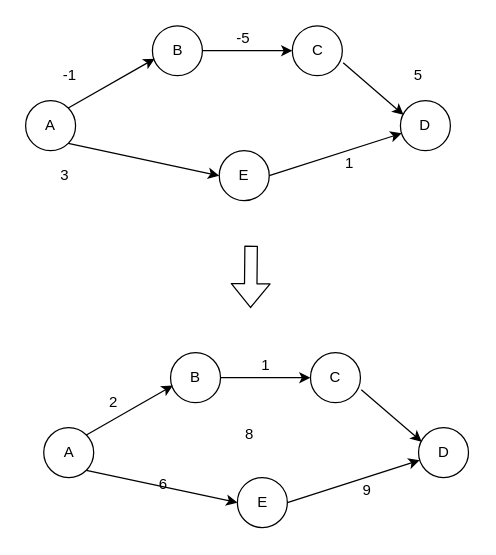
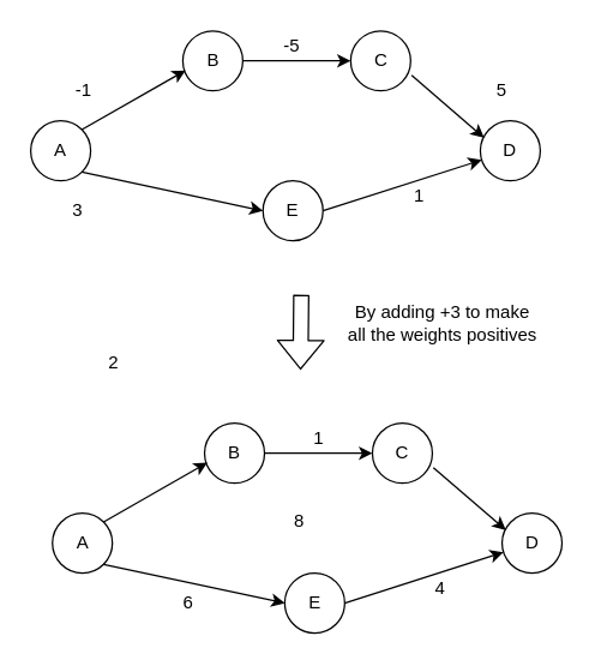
  <mxCell id="0" />
  <mxCell id="1" parent="0" />
  <mxCell id="2" value="A" style="ellipse;whiteSpace=wrap;html=1;aspect=fixed;" vertex="1" parent="1"><mxGeometry x="20" y="80" width="40" height="40" as="geometry" /></mxCell>
  <mxCell id="3" value="E" style="ellipse;whiteSpace=wrap;html=1;aspect=fixed;" vertex="1" parent="1"><mxGeometry x="175" y="120" width="40" height="40" as="geometry" /></mxCell>
  <mxCell id="4" value="B" style="ellipse;whiteSpace=wrap;html=1;aspect=fixed;" vertex="1" parent="1"><mxGeometry x="121.5" y="20" width="40" height="40" as="geometry" /></mxCell>
  <mxCell id="5" value="C" style="ellipse;whiteSpace=wrap;html=1;aspect=fixed;" vertex="1" parent="1"><mxGeometry x="233.5" y="20" width="40" height="40" as="geometry" /></mxCell>
  <mxCell id="6" value="D" style="ellipse;whiteSpace=wrap;html=1;aspect=fixed;" vertex="1" parent="1"><mxGeometry x="320" y="80" width="40" height="40" as="geometry" /></mxCell>
  <mxCell id="7" value="" style="endArrow=classic;html=1;exitX=1;exitY=0;exitDx=0;exitDy=0;entryX=0.046;entryY=0.658;entryDx=0;entryDy=0;entryPerimeter=0;" edge="1" parent="1" source="2" target="4"><mxGeometry width="50" height="50" relative="1" as="geometry"><mxPoint x="20" y="230" as="sourcePoint" /><mxPoint x="70" y="180" as="targetPoint" /></mxGeometry></mxCell>
  <mxCell id="8" value="" style="endArrow=classic;html=1;exitX=1;exitY=0.5;exitDx=0;exitDy=0;entryX=0;entryY=0.5;entryDx=0;entryDy=0;" edge="1" parent="1" source="4" target="5"><mxGeometry width="50" height="50" relative="1" as="geometry"><mxPoint x="180" y="70" as="sourcePoint" /><mxPoint x="230" y="20" as="targetPoint" /></mxGeometry></mxCell>
  <mxCell id="9" value="" style="endArrow=classic;html=1;exitX=1.017;exitY=0.742;exitDx=0;exitDy=0;exitPerimeter=0;entryX=0.063;entryY=0.283;entryDx=0;entryDy=0;entryPerimeter=0;" edge="1" parent="1" source="5" target="6"><mxGeometry width="50" height="50" relative="1" as="geometry"><mxPoint x="270" y="140" as="sourcePoint" /><mxPoint x="320" y="90" as="targetPoint" /></mxGeometry></mxCell>
  <mxCell id="10" value="" style="endArrow=classic;html=1;exitX=1;exitY=1;exitDx=0;exitDy=0;entryX=0;entryY=0.5;entryDx=0;entryDy=0;" edge="1" parent="1" source="2" target="3"><mxGeometry width="50" height="50" relative="1" as="geometry"><mxPoint x="80" y="160" as="sourcePoint" /><mxPoint x="130" y="110" as="targetPoint" /></mxGeometry></mxCell>
  <mxCell id="11" value="" style="endArrow=classic;html=1;exitX=1;exitY=0.5;exitDx=0;exitDy=0;" edge="1" parent="1" source="3" target="6"><mxGeometry width="50" height="50" relative="1" as="geometry"><mxPoint x="230" y="180" as="sourcePoint" /><mxPoint x="280" y="130" as="targetPoint" /></mxGeometry></mxCell>
  <mxCell id="12" value="" style="shape=flexArrow;endArrow=classic;html=1;" edge="1" parent="1"><mxGeometry width="50" height="50" relative="1" as="geometry"><mxPoint x="200.5" y="196" as="sourcePoint" /><mxPoint x="200" y="246" as="targetPoint" /></mxGeometry></mxCell>
+ <mxCell id="13" value="By adding +3 to make all the weights positives" style="text;html=1;strokeColor=none;fillColor=none;align=center;verticalAlign=middle;whiteSpace=wrap;rounded=0;" vertex="1" parent="1"><mxGeometry x="230" y="200" width="130" height="30" as="geometry" /></mxCell>
  <mxCell id="14" value="-1" style="text;html=1;strokeColor=none;fillColor=none;align=center;verticalAlign=middle;whiteSpace=wrap;rounded=0;" vertex="1" parent="1"><mxGeometry x="30" y="50" width="51" height="20" as="geometry" /></mxCell>
  <mxCell id="15" value="5" style="text;html=1;strokeColor=none;fillColor=none;align=center;verticalAlign=middle;whiteSpace=wrap;rounded=0;" vertex="1" parent="1"><mxGeometry x="309" y="50" width="51" height="20" as="geometry" /></mxCell>
  <mxCell id="16" value="1" style="text;html=1;strokeColor=none;fillColor=none;align=center;verticalAlign=middle;whiteSpace=wrap;rounded=0;" vertex="1" parent="1"><mxGeometry x="253.5" y="120" width="51" height="20" as="geometry" /></mxCell>
  <mxCell id="17" value="3" style="text;html=1;strokeColor=none;fillColor=none;align=center;verticalAlign=middle;whiteSpace=wrap;rounded=0;" vertex="1" parent="1"><mxGeometry x="25.5" y="130" width="51" height="20" as="geometry" /></mxCell>
  <mxCell id="18" value="-5" style="text;html=1;strokeColor=none;fillColor=none;align=center;verticalAlign=middle;whiteSpace=wrap;rounded=0;" vertex="1" parent="1"><mxGeometry x="169" y="20" width="51" height="20" as="geometry" /></mxCell>
  <mxCell id="19" value="A" style="ellipse;whiteSpace=wrap;html=1;aspect=fixed;" vertex="1" parent="1"><mxGeometry x="34.5" y="341.667" width="40" height="40" as="geometry" /></mxCell>
  <mxCell id="20" value="E" style="ellipse;whiteSpace=wrap;html=1;aspect=fixed;" vertex="1" parent="1"><mxGeometry x="189.5" y="381.667" width="40" height="40" as="geometry" /></mxCell>
  <mxCell id="21" value="B" style="ellipse;whiteSpace=wrap;html=1;aspect=fixed;" vertex="1" parent="1"><mxGeometry x="136" y="281.667" width="40" height="40" as="geometry" /></mxCell>
  <mxCell id="22" value="C" style="ellipse;whiteSpace=wrap;html=1;aspect=fixed;" vertex="1" parent="1"><mxGeometry x="248" y="281.667" width="40" height="40" as="geometry" /></mxCell>
  <mxCell id="23" value="D" style="ellipse;whiteSpace=wrap;html=1;aspect=fixed;" vertex="1" parent="1"><mxGeometry x="334.5" y="341.667" width="40" height="40" as="geometry" /></mxCell>
  <mxCell id="24" value="" style="endArrow=classic;html=1;exitX=1;exitY=0;exitDx=0;exitDy=0;entryX=0.046;entryY=0.658;entryDx=0;entryDy=0;entryPerimeter=0;" edge="1" parent="1" source="19" target="21"><mxGeometry width="50" height="50" relative="1" as="geometry"><mxPoint x="34.5" y="491.667" as="sourcePoint" /><mxPoint x="84.5" y="441.667" as="targetPoint" /></mxGeometry></mxCell>
  <mxCell id="25" value="" style="endArrow=classic;html=1;exitX=1;exitY=0.5;exitDx=0;exitDy=0;entryX=0;entryY=0.5;entryDx=0;entryDy=0;" edge="1" parent="1" source="21" target="22"><mxGeometry width="50" height="50" relative="1" as="geometry"><mxPoint x="194.5" y="331.667" as="sourcePoint" /><mxPoint x="244.5" y="281.667" as="targetPoint" /></mxGeometry></mxCell>
  <mxCell id="26" value="" style="endArrow=classic;html=1;exitX=1.017;exitY=0.742;exitDx=0;exitDy=0;exitPerimeter=0;entryX=0.063;entryY=0.283;entryDx=0;entryDy=0;entryPerimeter=0;" edge="1" parent="1" source="22" target="23"><mxGeometry width="50" height="50" relative="1" as="geometry"><mxPoint x="284.5" y="401.667" as="sourcePoint" /><mxPoint x="334.5" y="351.667" as="targetPoint" /></mxGeometry></mxCell>
  <mxCell id="27" value="" style="endArrow=classic;html=1;exitX=1;exitY=1;exitDx=0;exitDy=0;entryX=0;entryY=0.5;entryDx=0;entryDy=0;" edge="1" parent="1" source="19" target="20"><mxGeometry width="50" height="50" relative="1" as="geometry"><mxPoint x="94.5" y="421.667" as="sourcePoint" /><mxPoint x="144.5" y="371.667" as="targetPoint" /></mxGeometry></mxCell>
  <mxCell id="28" value="" style="endArrow=classic;html=1;exitX=1;exitY=0.5;exitDx=0;exitDy=0;" edge="1" parent="1" source="20" target="23"><mxGeometry width="50" height="50" relative="1" as="geometry"><mxPoint x="244.5" y="441.667" as="sourcePoint" /><mxPoint x="294.5" y="391.667" as="targetPoint" /></mxGeometry></mxCell>
- <mxCell id="29" value="2" style="text;html=1;strokeColor=none;fillColor=none;align=center;verticalAlign=middle;whiteSpace=wrap;rounded=0;" vertex="1" parent="1"><mxGeometry x="64.5" y="311.667" width="51" height="20" as="geometry" /></mxCell>
+ <mxCell id="29" value="2" style="text;html=1;strokeColor=none;fillColor=none;align=center;verticalAlign=middle;whiteSpace=wrap;rounded=0;" vertex="1" parent="1"><mxGeometry x="49.5" y="231.667" width="51" height="20" as="geometry" /></mxCell>
  <mxCell id="30" value="8" style="text;html=1;strokeColor=none;fillColor=none;align=center;verticalAlign=middle;whiteSpace=wrap;rounded=0;" vertex="1" parent="1"><mxGeometry x="173.5" y="336.667" width="51" height="20" as="geometry" /></mxCell>
- <mxCell id="31" value="9" style="text;html=1;strokeColor=none;fillColor=none;align=center;verticalAlign=middle;whiteSpace=wrap;rounded=0;" vertex="1" parent="1"><mxGeometry x="268" y="381.667" width="51" height="20" as="geometry" /></mxCell>
- <mxCell id="32" value="6" style="text;html=1;strokeColor=none;fillColor=none;align=center;verticalAlign=middle;whiteSpace=wrap;rounded=0;" vertex="1" parent="1"><mxGeometry x="105" y="376.667" width="51" height="20" as="geometry" /></mxCell>
+ <mxCell id="31" value="4" style="text;html=1;strokeColor=none;fillColor=none;align=center;verticalAlign=middle;whiteSpace=wrap;rounded=0;" vertex="1" parent="1"><mxGeometry x="268" y="381.667" width="51" height="20" as="geometry" /></mxCell>
+ <mxCell id="32" value="6" style="text;html=1;strokeColor=none;fillColor=none;align=center;verticalAlign=middle;whiteSpace=wrap;rounded=0;" vertex="1" parent="1"><mxGeometry x="100" y="391.667" width="51" height="20" as="geometry" /></mxCell>
  <mxCell id="33" value="1" style="text;html=1;strokeColor=none;fillColor=none;align=center;verticalAlign=middle;whiteSpace=wrap;rounded=0;" vertex="1" parent="1"><mxGeometry x="186.5" y="281.667" width="51" height="20" as="geometry" /></mxCell>
